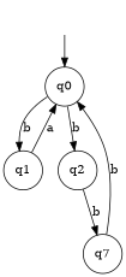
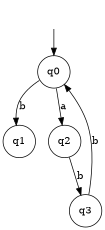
  digraph {
    rankdir=TB
    node [shape=circle]
    q0
    q1
    q2
-   q3 [label=q7]
+   q3
    "" [shape=none]
    q0 -> q1 [label=b]
-   q0 -> q2 [label=b]
-   q1 -> q0 [label=a]
+   q0 -> q2 [label=a]
    q2 -> q3 [label=b]
    q3 -> q0 [label=b]
    "" -> q0
  }
